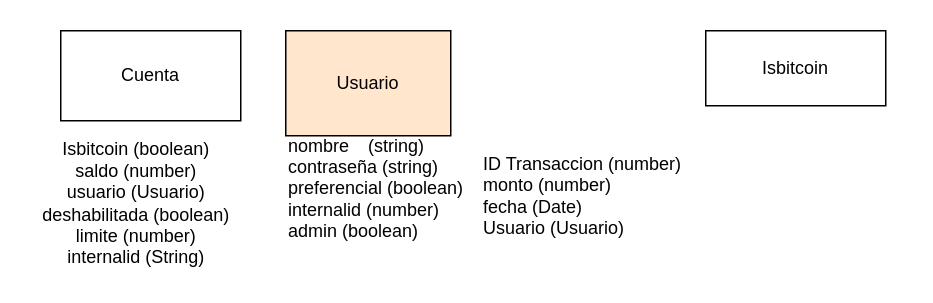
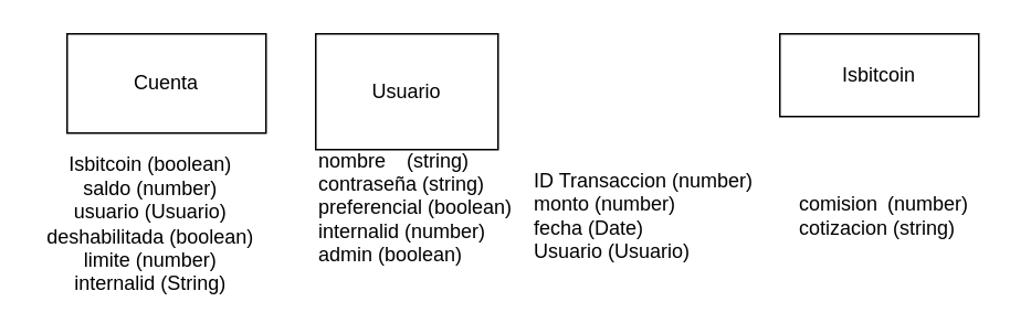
  <mxCell id="0" />
  <mxCell id="1" parent="0" />
- <mxCell id="2" value="Usuario" style="rounded=0;whiteSpace=wrap;html=1;fillColor=#ffe6cc;" vertex="1" parent="1"><mxGeometry x="190" y="20" width="110" height="70" as="geometry" /></mxCell>
+ <mxCell id="2" value="Usuario" style="rounded=0;whiteSpace=wrap;html=1;" vertex="1" parent="1"><mxGeometry x="190" y="20" width="110" height="70" as="geometry" /></mxCell>
  <mxCell id="3" value="Cuenta" style="rounded=0;whiteSpace=wrap;html=1;" vertex="1" parent="1"><mxGeometry x="40" y="20" width="120" height="60" as="geometry" /></mxCell>
  <mxCell id="4" value="nombre&lt;span style=&quot;white-space: pre&quot;&gt;&#09;&lt;/span&gt;(string)&lt;br&gt;contraseña (string)&lt;br&gt;preferencial (boolean)&lt;br&gt;internalid (number)&lt;br&gt;admin (boolean)" style="text;html=1;align=left;verticalAlign=middle;resizable=0;points=[];autosize=1;strokeColor=none;" vertex="1" parent="1"><mxGeometry x="190" y="85" width="130" height="80" as="geometry" /></mxCell>
  <mxCell id="5" value="Isbitcoin (boolean)&lt;br&gt;saldo (number)&lt;br&gt;usuario (Usuario)&lt;br&gt;deshabilitada (boolean)&lt;br&gt;limite (number)&lt;br&gt;internalid (String)" style="text;html=1;align=center;verticalAlign=middle;resizable=0;points=[];autosize=1;strokeColor=none;" vertex="1" parent="1"><mxGeometry x="20" y="90" width="140" height="90" as="geometry" /></mxCell>
  <mxCell id="6" value="Isbitcoin" style="rounded=0;whiteSpace=wrap;html=1;" vertex="1" parent="1"><mxGeometry x="470" y="20" width="120" height="50" as="geometry" /></mxCell>
+ <mxCell id="7" value="comision&lt;span style=&quot;white-space: pre&quot;&gt;&#09;&lt;/span&gt;(number)&lt;br&gt;cotizacion (string)" style="text;html=1;align=left;verticalAlign=middle;resizable=0;points=[];autosize=1;strokeColor=none;" vertex="1" parent="1"><mxGeometry x="480" y="115" width="120" height="30" as="geometry" /></mxCell>
  <mxCell id="8" value="ID Transaccion (number)&lt;br&gt;monto (number)&lt;br&gt;fecha (Date)&lt;br&gt;Usuario (Usuario)" style="text;html=1;align=left;verticalAlign=middle;resizable=0;points=[];autosize=1;strokeColor=none;" vertex="1" parent="1"><mxGeometry x="320" y="100" width="150" height="60" as="geometry" /></mxCell>
